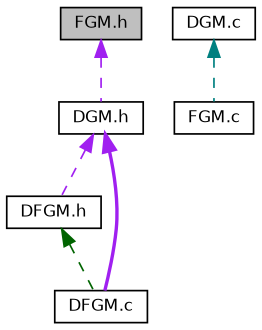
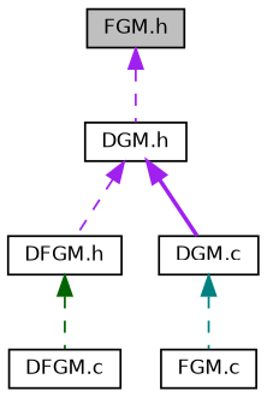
  digraph {
    node [color=black fillcolor=white fontname=Helvetica fontsize=10 shape=record style=filled]
    edge [color=purple dir=back fontname=Helvetica fontsize=10 labelfontname=Helvetica labelfontsize=10 style=dashed]
    n1 [fillcolor=grey75 fontcolor=black height=0.2 label="FGM.h" width=0.4]
    n2 [height=0.2 label="DGM.h" width=0.4]
    n3 [height=0.2 label="DFGM.h" width=0.4]
    n4 [height=0.2 label="DFGM.c" width=0.4]
    n5 [height=0.2 label="DGM.c" width=0.4]
    n6 [height=0.2 label="FGM.c" width=0.4]
    n1 -> n2
    n2 -> n3
-   n2 -> n4 [style=bold]
+   n2 -> n5 [style=bold]
    n3 -> n4 [color=darkgreen]
    n5 -> n6 [color=teal]
  }
